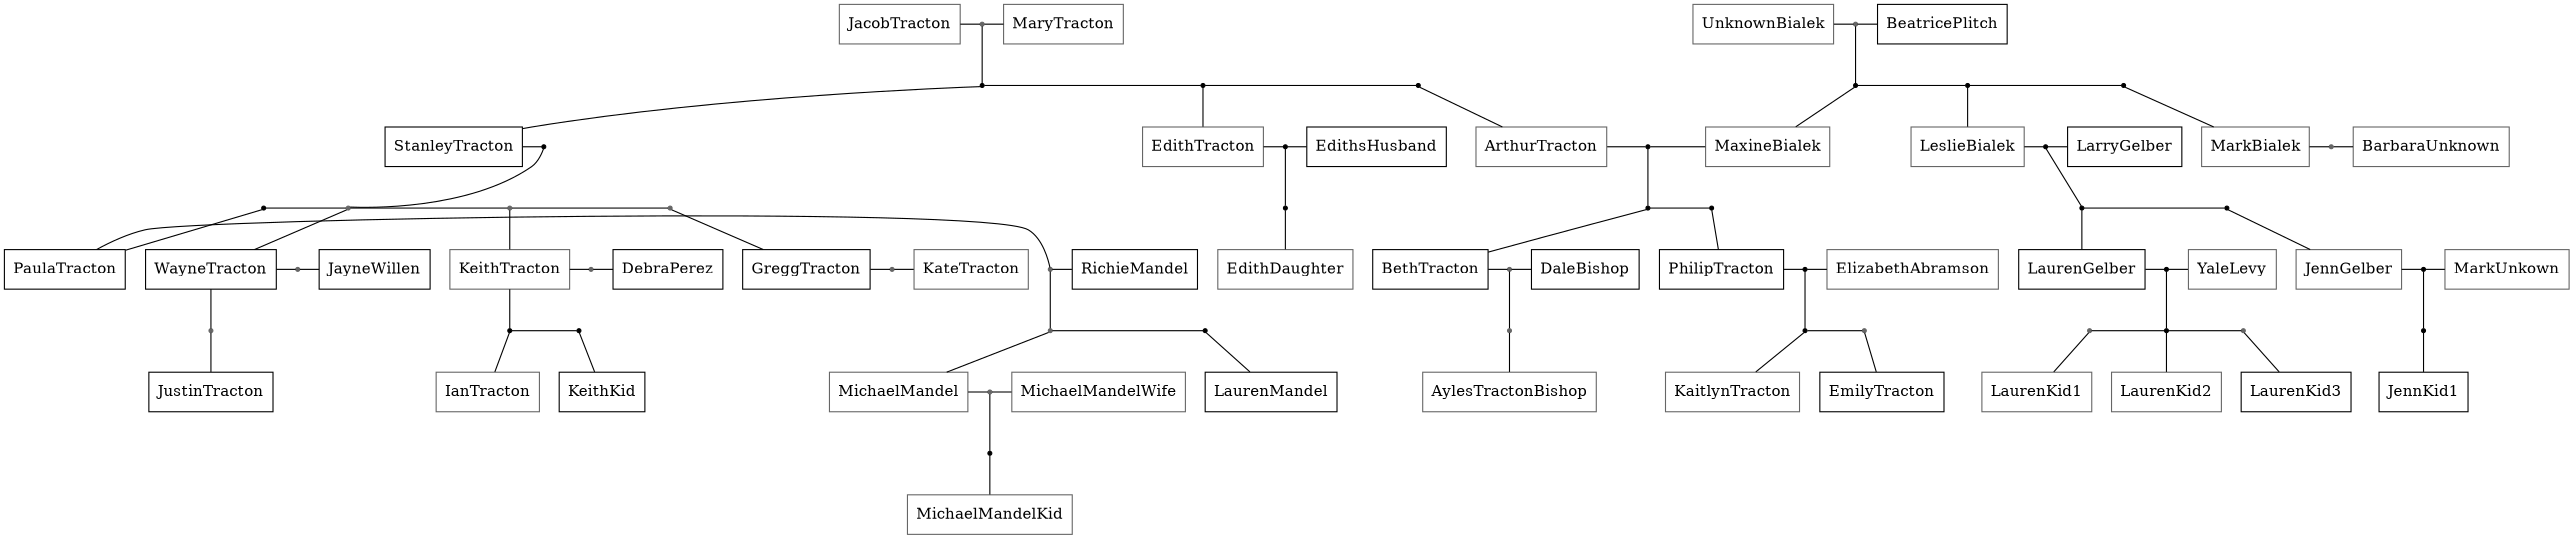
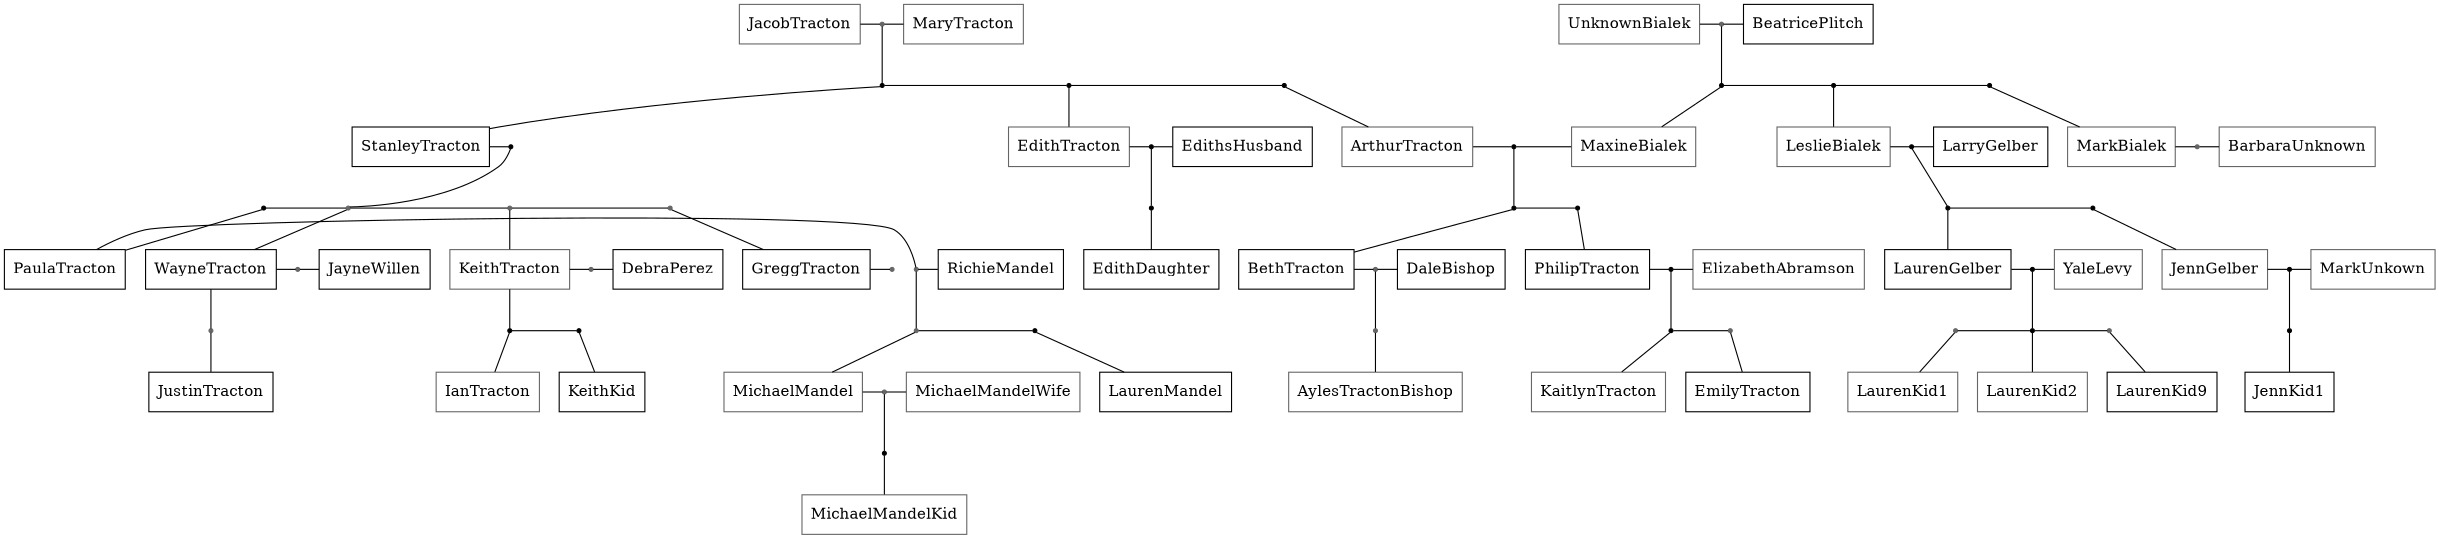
  digraph {
    node [color=black shape=box]
    edge [dir=none]
    JacobTracton [color=gray40]
    JacobTractonAndMaryTracton [color=gray40 shape=point]
    MaryTracton [color=gray40]
    UnknownBialek [color=gray40]
    UnknownBialekAndBeatricePlitch [color=gray40 shape=point]
    BeatricePlitch
    StanleyTractonPoint [shape=point]
    EdithTractonPoint [shape=point]
    ArthurTractonPoint [shape=point]
    MaxineBialekPoint [shape=point]
    LeslieBialekPoint [shape=point]
    MarkBialekPoint [shape=point]
    StanleyTracton
    StanleyAndShirleyTracton [shape=point]
    EdithTracton [color=gray40]
    EdithAndEdithsHusband [shape=point]
    EdithsHusband
    ArthurTracton [color=gray40]
    ArthurTractonAndMaxineBialek [shape=point]
    MaxineBialek [color=gray40]
    LeslieBialek [color=gray40]
    LeslieBialekAndLarryGelber [shape=point]
    LarryGelber
    MarkBialek [color=gray40]
    MarkBialekAndBarbaraUnknown [color=gray40 shape=point]
    BarbaraUnknown [color=gray40]
    PaulaTractonPoint [shape=point]
    WayneTractonPoint [color=gray40 shape=point]
    KeithTractonPoint [color=gray40 shape=point]
    GreggTractonPoint [color=gray40 shape=point]
    EdithDaughterTractonPoint [shape=point]
    BethTractonPoint [shape=point]
    PhilipTractonPoint [shape=point]
    LaurenGelberPoint [shape=point]
    JennGelberPoint [shape=point]
    PaulaTracton
    PaulaTractonAndRichieMandel [color=gray40 shape=point]
    RichieMandel
    WayneTracton
    WayneTractonAndJayneWillen [color=gray40 shape=point]
    JayneWillen
    KeithTracton [color=gray40]
    KeithTractonAndDebraPerez [color=gray40 shape=point]
    DebraPerez
    GreggTracton
    GreggTractonAndKateTracton [color=gray40 shape=point]
-   KateTracton [color=gray40]
-   EdithDaughter [color=gray40]
+   EdithDaughter
    BethTracton
    BethTractonAndDaleBishop [color=gray40 shape=point]
    DaleBishop
    PhilipTracton
    PhilipTractonAndElizabethAbramson [shape=point]
    ElizabethAbramson [color=gray40]
    LaurenGelber
    LaurenGelberAndYaleLevy [shape=point]
    YaleLevy [color=gray40]
    JennGelber [color=gray40]
    JennGelberAndMarkUnknown [shape=point]
    MarkUnkown [color=gray40]
    MichaelMandelPoint [color=gray40 shape=point]
    LaurenMandelPoint [shape=point]
    JustinTractonPoint [color=gray40 shape=point]
    IanTractonPoint [shape=point]
    KeithKidPoint [shape=point]
    AylesTractonBishopPoint [color=gray40 shape=point]
    KaitlynTractonPoint [shape=point]
    EmilyTractonPoint [color=gray40 shape=point]
    LaurenKid1Point [color=gray40 shape=point]
    LaurenKid2Point [shape=point]
    LaurenKid3Point [color=gray40 shape=point]
    JennKid1Point [shape=point]
    MichaelMandel [color=gray40]
    MichaelMandelAndWife [color=gray40 shape=point]
    MichaelMandelWife [color=gray40]
    LaurenMandel
    JustinTracton
    IanTracton [color=gray40]
    KeithKid
    AylesTractonBishop [color=gray40]
    KaitlynTracton [color=gray40]
    EmilyTracton
    LaurenKid1 [color=gray40]
    LaurenKid2 [color=gray40]
-   LaurenKid3
+   LaurenKid3 [label=LaurenKid9]
    JennKid1
    MichaelMandelKidPoint [shape=point]
    MichaelMandelKid [color=gray40]
    subgraph sub_1 {
      rank=same
      JacobTracton
      JacobTractonAndMaryTracton
      MaryTracton
      UnknownBialek
      UnknownBialekAndBeatricePlitch
      BeatricePlitch
    }
    subgraph sub_2 {
      rank=same
      StanleyTractonPoint
      EdithTractonPoint
      ArthurTractonPoint
      MaxineBialekPoint
      LeslieBialekPoint
      MarkBialekPoint
    }
    subgraph sub_3 {
      rank=same
      StanleyTracton
      StanleyAndShirleyTracton
      EdithTracton
      EdithAndEdithsHusband
      EdithsHusband
      ArthurTracton
      ArthurTractonAndMaxineBialek
      MaxineBialek
      LeslieBialek
      LeslieBialekAndLarryGelber
      LarryGelber
      MarkBialek
      MarkBialekAndBarbaraUnknown
      BarbaraUnknown
    }
    subgraph sub_4 {
      rank=same
      PaulaTractonPoint
      WayneTractonPoint
      KeithTractonPoint
      GreggTractonPoint
      EdithDaughterTractonPoint
      BethTractonPoint
      PhilipTractonPoint
      LaurenGelberPoint
      JennGelberPoint
    }
    subgraph sub_5 {
      rank=same
      PaulaTracton
      PaulaTractonAndRichieMandel
      RichieMandel
      WayneTracton
      WayneTractonAndJayneWillen
      JayneWillen
      KeithTracton
      KeithTractonAndDebraPerez
      DebraPerez
      GreggTracton
      GreggTractonAndKateTracton
-     KateTracton
      EdithDaughter
      BethTracton
      BethTractonAndDaleBishop
      DaleBishop
      PhilipTracton
      PhilipTractonAndElizabethAbramson
      ElizabethAbramson
      LaurenGelber
      LaurenGelberAndYaleLevy
      YaleLevy
      JennGelber
      JennGelberAndMarkUnknown
      MarkUnkown
    }
    subgraph sub_6 {
      rank=same
      MichaelMandelPoint
      LaurenMandelPoint
      JustinTractonPoint
      IanTractonPoint
      KeithKidPoint
      AylesTractonBishopPoint
      KaitlynTractonPoint
      EmilyTractonPoint
      LaurenKid1Point
      LaurenKid2Point
      LaurenKid3Point
      JennKid1Point
    }
    subgraph sub_7 {
      rank=same
      MichaelMandel
      MichaelMandelAndWife
      MichaelMandelWife
      LaurenMandel
      JustinTracton
      IanTracton
      KeithKid
      AylesTractonBishop
      KaitlynTracton
      EmilyTracton
      LaurenKid1
      LaurenKid2
      LaurenKid3
      JennKid1
    }
    subgraph sub_8 {
      rank=same
      MichaelMandelKidPoint
    }
    subgraph sub_9 {
      MichaelMandelKid
    }
    JacobTracton -> JacobTractonAndMaryTracton
    JacobTractonAndMaryTracton -> MaryTracton
    JacobTractonAndMaryTracton -> StanleyTractonPoint
    UnknownBialek -> UnknownBialekAndBeatricePlitch
    UnknownBialekAndBeatricePlitch -> BeatricePlitch
    UnknownBialekAndBeatricePlitch -> MaxineBialekPoint
    StanleyTractonPoint -> EdithTractonPoint
    EdithTractonPoint -> ArthurTractonPoint
    ArthurTractonPoint -> ArthurTracton
    MaxineBialekPoint -> LeslieBialekPoint
    LeslieBialekPoint -> MarkBialekPoint
    StanleyTracton -> StanleyTractonPoint
    StanleyTracton -> StanleyAndShirleyTracton
    StanleyAndShirleyTracton -> WayneTractonPoint
    EdithTracton -> EdithTractonPoint
    EdithTracton -> EdithAndEdithsHusband
    EdithAndEdithsHusband -> EdithsHusband
    EdithAndEdithsHusband -> EdithDaughterTractonPoint
    ArthurTracton -> ArthurTractonAndMaxineBialek
    ArthurTractonAndMaxineBialek -> MaxineBialek
    ArthurTractonAndMaxineBialek -> BethTractonPoint
    MaxineBialek -> MaxineBialekPoint
    LeslieBialek -> LeslieBialekPoint
    LeslieBialek -> LeslieBialekAndLarryGelber
    LeslieBialekAndLarryGelber -> LarryGelber
    LeslieBialekAndLarryGelber -> LaurenGelberPoint
    MarkBialek -> MarkBialekPoint
    MarkBialek -> MarkBialekAndBarbaraUnknown
    MarkBialekAndBarbaraUnknown -> BarbaraUnknown
    PaulaTractonPoint -> WayneTractonPoint
    PaulaTractonPoint -> PaulaTracton
    WayneTractonPoint -> KeithTractonPoint
    WayneTractonPoint -> WayneTracton
    KeithTractonPoint -> GreggTractonPoint
    KeithTractonPoint -> KeithTracton
    GreggTractonPoint -> GreggTracton
    BethTractonPoint -> PhilipTractonPoint
    BethTractonPoint -> BethTracton
    PhilipTractonPoint -> PhilipTracton
    LaurenGelberPoint -> JennGelberPoint
    LaurenGelberPoint -> LaurenGelber
    JennGelberPoint -> JennGelber
    PaulaTracton -> PaulaTractonAndRichieMandel
    PaulaTractonAndRichieMandel -> RichieMandel
    PaulaTractonAndRichieMandel -> MichaelMandelPoint
    WayneTracton -> WayneTractonAndJayneWillen
    WayneTracton -> JustinTractonPoint
    WayneTractonAndJayneWillen -> JayneWillen
    KeithTracton -> KeithTractonAndDebraPerez
    KeithTracton -> IanTractonPoint
    KeithTractonAndDebraPerez -> DebraPerez
    GreggTracton -> GreggTractonAndKateTracton
-   GreggTractonAndKateTracton -> KateTracton
    EdithDaughter -> EdithDaughterTractonPoint
    BethTracton -> BethTractonAndDaleBishop
    BethTractonAndDaleBishop -> DaleBishop
    BethTractonAndDaleBishop -> AylesTractonBishopPoint
    PhilipTracton -> PhilipTractonAndElizabethAbramson
    PhilipTractonAndElizabethAbramson -> ElizabethAbramson
    PhilipTractonAndElizabethAbramson -> KaitlynTractonPoint
    LaurenGelber -> LaurenGelberAndYaleLevy
    LaurenGelberAndYaleLevy -> YaleLevy
    LaurenGelberAndYaleLevy -> LaurenKid2Point
    JennGelber -> JennGelberAndMarkUnknown
    JennGelberAndMarkUnknown -> MarkUnkown
    JennGelberAndMarkUnknown -> JennKid1Point
    MichaelMandelPoint -> LaurenMandelPoint
    MichaelMandelPoint -> MichaelMandel
    LaurenMandelPoint -> LaurenMandel
    JustinTractonPoint -> JustinTracton
    IanTractonPoint -> KeithKidPoint
    IanTractonPoint -> IanTracton
    KeithKidPoint -> KeithKid
    AylesTractonBishopPoint -> AylesTractonBishop
    KaitlynTractonPoint -> EmilyTractonPoint
    KaitlynTractonPoint -> KaitlynTracton
    EmilyTractonPoint -> EmilyTracton
    LaurenKid1Point -> LaurenKid2Point
    LaurenKid1Point -> LaurenKid1
    LaurenKid2Point -> LaurenKid3Point
    LaurenKid2Point -> LaurenKid2
    LaurenKid3Point -> LaurenKid3
    JennKid1Point -> JennKid1
    MichaelMandel -> MichaelMandelAndWife
    MichaelMandelAndWife -> MichaelMandelWife
    MichaelMandelAndWife -> MichaelMandelKidPoint
    MichaelMandelKidPoint -> MichaelMandelKid
  }
